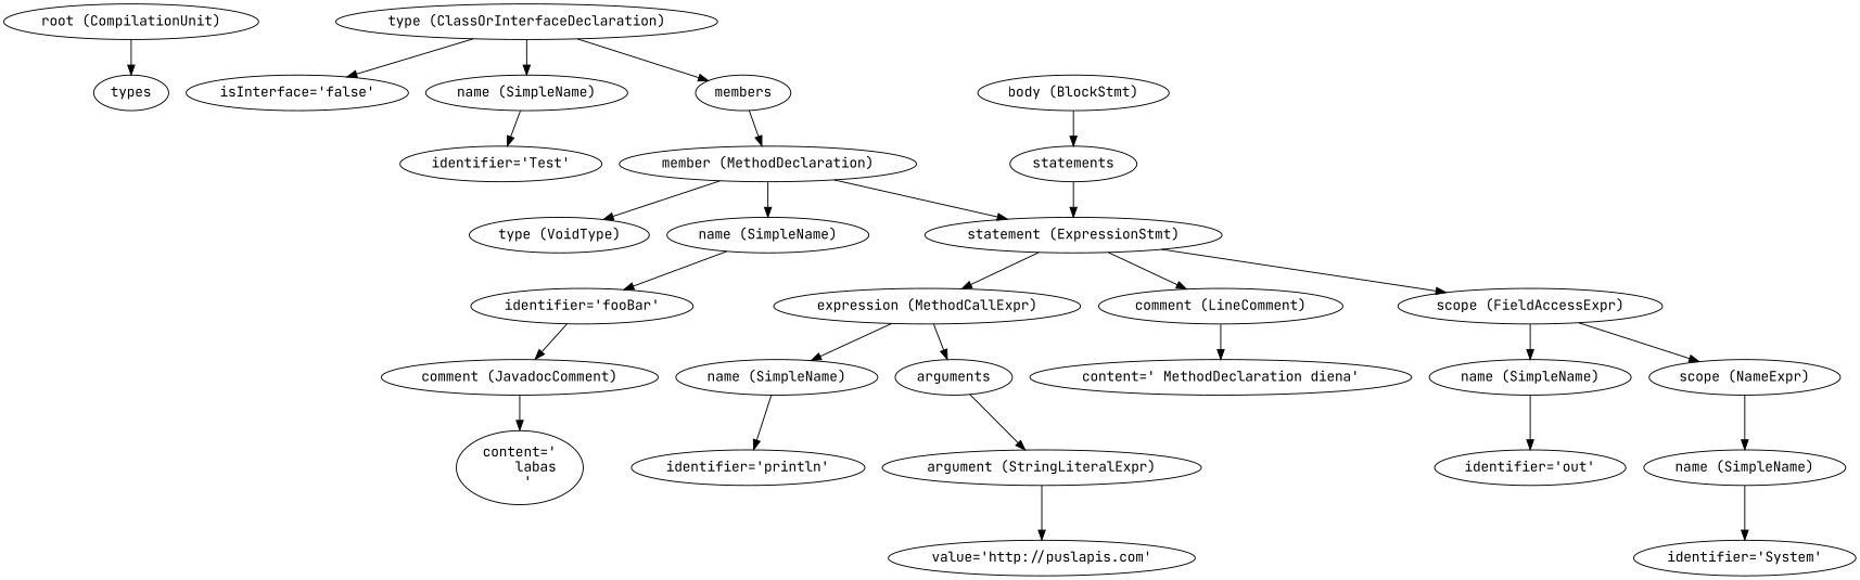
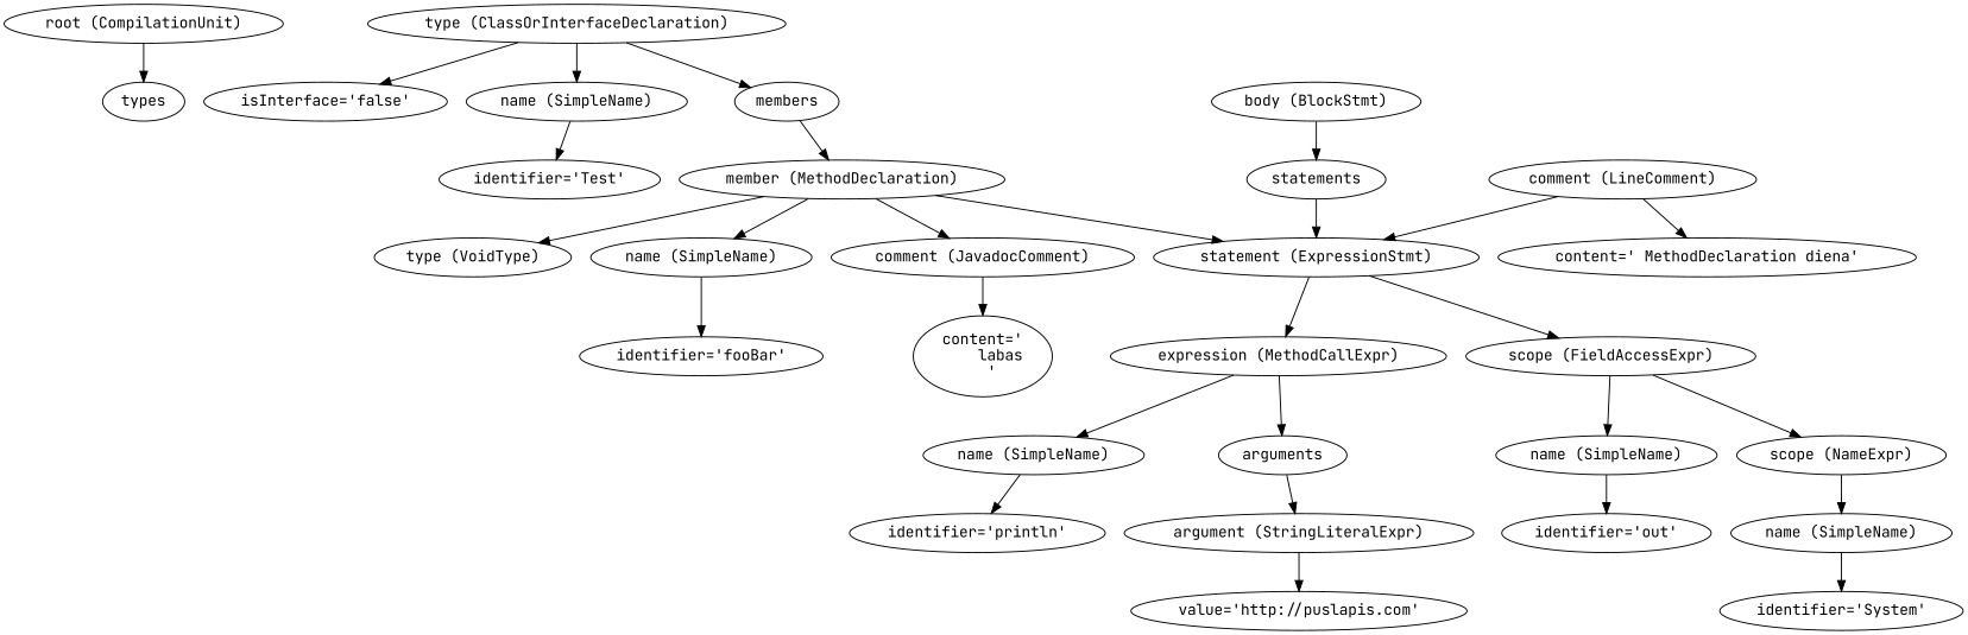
  digraph {
    fontname="JetBrains Mono"
    node [fontname="JetBrains Mono"]
    edge [fontname="JetBrains Mono"]
    n1 [label="root (CompilationUnit)"]
    n2 [label=types]
    n3 [label="type (ClassOrInterfaceDeclaration)"]
    n4 [label="isInterface='false'"]
    n5 [label="name (SimpleName)"]
    n6 [label=members]
    n7 [label="identifier='Test'"]
    n8 [label="member (MethodDeclaration)"]
    n9 [label="type (VoidType)"]
    n10 [label="name (SimpleName)"]
    n11 [label="comment (JavadocComment)"]
    n12 [label="statement (ExpressionStmt)"]
    n13 [label="body (BlockStmt)"]
    n14 [label=statements]
    n15 [label="identifier='fooBar'"]
    n16 [label="content='\n    labas\n  '"]
    n17 [label="expression (MethodCallExpr)"]
    n18 [label="comment (LineComment)"]
    n19 [label="scope (FieldAccessExpr)"]
    n20 [label="name (SimpleName)"]
    n21 [label=arguments]
    n22 [label="content=' MethodDeclaration diena'"]
    n23 [label="identifier='println'"]
    n24 [label="name (SimpleName)"]
    n25 [label="scope (NameExpr)"]
    n26 [label="argument (StringLiteralExpr)"]
    n27 [label="identifier='out'"]
    n28 [label="name (SimpleName)"]
    n29 [label="identifier='System'"]
    n30 [label="value='http://puslapis.com'"]
    n1 -> n2
    n3 -> n4
    n3 -> n5
    n3 -> n6
    n5 -> n7
    n6 -> n8
    n8 -> n9
    n8 -> n10
-   n15 -> n11
+   n8 -> n11
    n8 -> n12
    n10 -> n15
    n11 -> n16
    n12 -> n17
-   n12 -> n18
+   n18 -> n12
    n12 -> n19
    n13 -> n14
    n14 -> n12
    n17 -> n20
    n17 -> n21
    n18 -> n22
    n19 -> n24
    n19 -> n25
    n20 -> n23
    n21 -> n26
    n24 -> n27
    n25 -> n28
    n26 -> n30
    n28 -> n29
  }
